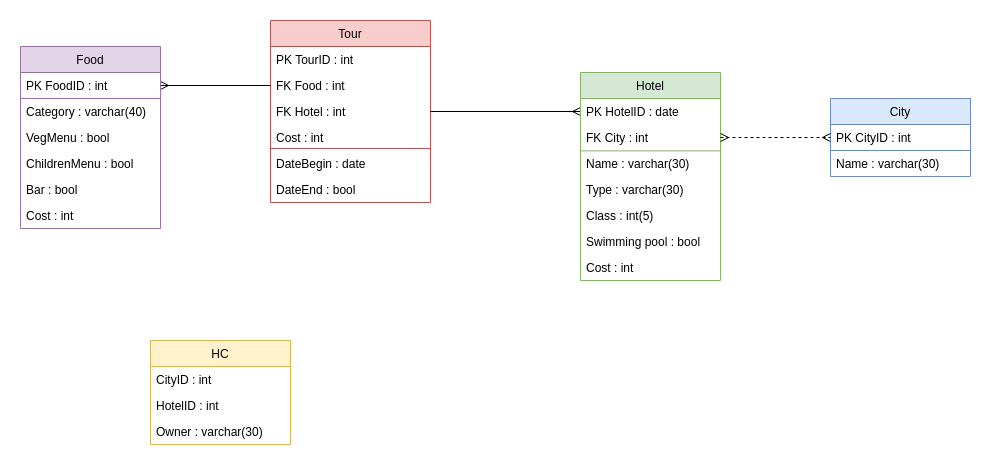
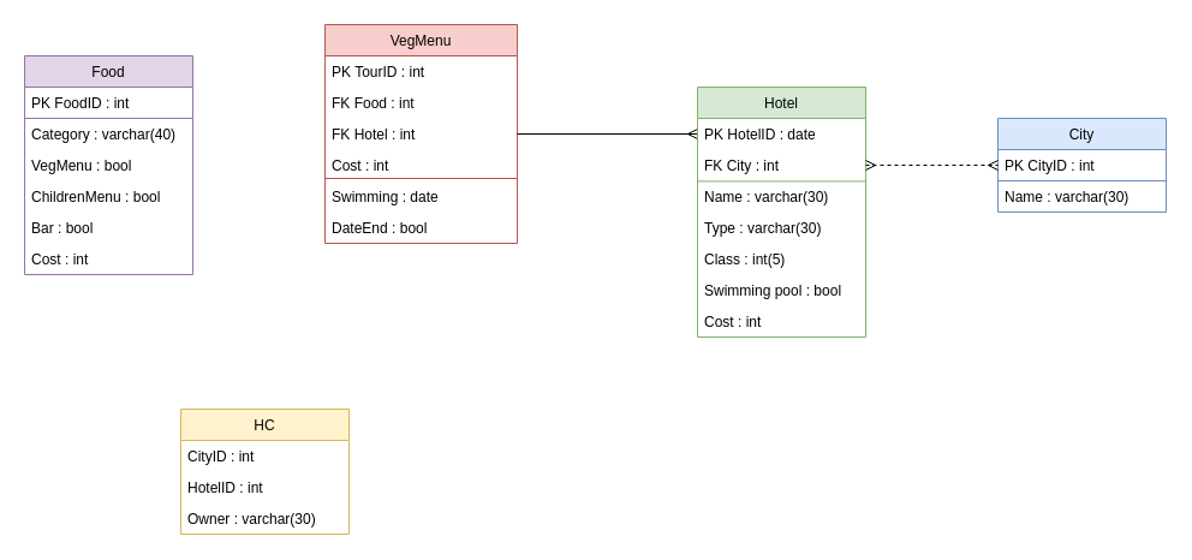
  <mxCell id="0" />
  <mxCell id="1" parent="0" />
- <mxCell id="2" value="Tour" style="swimlane;fontStyle=0;childLayout=stackLayout;horizontal=1;startSize=26;fillColor=#f8cecc;horizontalStack=0;resizeParent=1;resizeParentMax=0;resizeLast=0;collapsible=1;marginBottom=0;strokeColor=#b85450;" parent="1" vertex="1"><mxGeometry x="270" y="20" width="160" height="182" as="geometry" /></mxCell>
+ <mxCell id="2" value="VegMenu" style="swimlane;fontStyle=0;childLayout=stackLayout;horizontal=1;startSize=26;fillColor=#f8cecc;horizontalStack=0;resizeParent=1;resizeParentMax=0;resizeLast=0;collapsible=1;marginBottom=0;strokeColor=#b85450;" parent="1" vertex="1"><mxGeometry x="270" y="20" width="160" height="182" as="geometry" /></mxCell>
  <mxCell id="3" value="PK TourID : int" style="text;align=left;verticalAlign=top;spacingLeft=4;spacingRight=4;overflow=hidden;rotatable=0;points=[[0,0.5],[1,0.5]];portConstraint=eastwest;" parent="2" vertex="1"><mxGeometry y="26" width="160" height="26" as="geometry" /></mxCell>
  <mxCell id="4" value="FK Food : int&#10;" style="text;strokeColor=none;fillColor=none;align=left;verticalAlign=top;spacingLeft=4;spacingRight=4;overflow=hidden;rotatable=0;points=[[0,0.5],[1,0.5]];portConstraint=eastwest;" parent="2" vertex="1"><mxGeometry y="52" width="160" height="26" as="geometry" /></mxCell>
  <mxCell id="5" value="FK Hotel : int" style="text;align=left;verticalAlign=top;spacingLeft=4;spacingRight=4;overflow=hidden;rotatable=0;points=[[0,0.5],[1,0.5]];portConstraint=eastwest;" parent="2" vertex="1"><mxGeometry y="78" width="160" height="26" as="geometry" /></mxCell>
  <mxCell id="6" value="Cost : int" style="text;strokeColor=none;fillColor=none;align=left;verticalAlign=top;spacingLeft=4;spacingRight=4;overflow=hidden;rotatable=0;points=[[0,0.5],[1,0.5]];portConstraint=eastwest;" parent="2" vertex="1"><mxGeometry y="104" width="160" height="26" as="geometry" /></mxCell>
- <mxCell id="7" value="DateBegin : date" style="text;strokeColor=none;fillColor=none;align=left;verticalAlign=top;spacingLeft=4;spacingRight=4;overflow=hidden;rotatable=0;points=[[0,0.5],[1,0.5]];portConstraint=eastwest;" parent="2" vertex="1"><mxGeometry y="130" width="160" height="26" as="geometry" /></mxCell>
+ <mxCell id="7" value="Swimming : date" style="text;strokeColor=none;fillColor=none;align=left;verticalAlign=top;spacingLeft=4;spacingRight=4;overflow=hidden;rotatable=0;points=[[0,0.5],[1,0.5]];portConstraint=eastwest;" parent="2" vertex="1"><mxGeometry y="130" width="160" height="26" as="geometry" /></mxCell>
  <mxCell id="8" value="DateEnd : bool" style="text;strokeColor=none;fillColor=none;align=left;verticalAlign=top;spacingLeft=4;spacingRight=4;overflow=hidden;rotatable=0;points=[[0,0.5],[1,0.5]];portConstraint=eastwest;" parent="2" vertex="1"><mxGeometry y="156" width="160" height="26" as="geometry" /></mxCell>
  <mxCell id="9" value="" style="endArrow=none;html=1;fillColor=#f8cecc;strokeColor=#b85450;" parent="2" edge="1"><mxGeometry width="50" height="50" relative="1" as="geometry"><mxPoint y="128" as="sourcePoint" /><mxPoint x="160" y="128" as="targetPoint" /><Array as="points" /></mxGeometry></mxCell>
  <mxCell id="10" style="edgeStyle=orthogonalEdgeStyle;rounded=0;orthogonalLoop=1;jettySize=auto;html=1;exitX=1;exitY=0.5;exitDx=0;exitDy=0;startArrow=none;startFill=0;entryX=0;entryY=0.5;entryDx=0;entryDy=0;endArrow=ERmany;endFill=0;" parent="1" source="5" target="24" edge="1"><mxGeometry relative="1" as="geometry"><mxPoint x="560" y="160" as="targetPoint" /></mxGeometry></mxCell>
- <mxCell id="11" style="edgeStyle=orthogonalEdgeStyle;rounded=0;orthogonalLoop=1;jettySize=auto;html=1;exitX=0;exitY=0.5;exitDx=0;exitDy=0;entryX=1;entryY=0.5;entryDx=0;entryDy=0;endArrow=ERmany;endFill=0;" parent="1" source="4" target="13" edge="1"><mxGeometry relative="1" as="geometry" /></mxCell>
  <mxCell id="12" value="Food" style="swimlane;fontStyle=0;childLayout=stackLayout;horizontal=1;startSize=26;fillColor=#e1d5e7;horizontalStack=0;resizeParent=1;resizeParentMax=0;resizeLast=0;collapsible=1;marginBottom=0;align=center;strokeColor=#9673a6;" parent="1" vertex="1"><mxGeometry x="20" y="46" width="140" height="182" as="geometry" /></mxCell>
  <mxCell id="13" value="PK FoodID : int" style="text;strokeColor=#9673a6;align=left;verticalAlign=top;spacingLeft=4;spacingRight=4;overflow=hidden;rotatable=0;points=[[0,0.5],[1,0.5]];portConstraint=eastwest;" parent="12" vertex="1"><mxGeometry y="26" width="140" height="26" as="geometry" /></mxCell>
  <mxCell id="14" value="Category : varchar(40)" style="text;strokeColor=none;fillColor=none;align=left;verticalAlign=top;spacingLeft=4;spacingRight=4;overflow=hidden;rotatable=0;points=[[0,0.5],[1,0.5]];portConstraint=eastwest;" parent="12" vertex="1"><mxGeometry y="52" width="140" height="26" as="geometry" /></mxCell>
  <mxCell id="15" value="VegMenu : bool" style="text;strokeColor=none;fillColor=none;align=left;verticalAlign=top;spacingLeft=4;spacingRight=4;overflow=hidden;rotatable=0;points=[[0,0.5],[1,0.5]];portConstraint=eastwest;" parent="12" vertex="1"><mxGeometry y="78" width="140" height="26" as="geometry" /></mxCell>
  <mxCell id="16" value="ChildrenMenu : bool" style="text;strokeColor=none;fillColor=none;align=left;verticalAlign=top;spacingLeft=4;spacingRight=4;overflow=hidden;rotatable=0;points=[[0,0.5],[1,0.5]];portConstraint=eastwest;" parent="12" vertex="1"><mxGeometry y="104" width="140" height="26" as="geometry" /></mxCell>
  <mxCell id="17" value="Bar : bool" style="text;strokeColor=none;fillColor=none;align=left;verticalAlign=top;spacingLeft=4;spacingRight=4;overflow=hidden;rotatable=0;points=[[0,0.5],[1,0.5]];portConstraint=eastwest;" parent="12" vertex="1"><mxGeometry y="130" width="140" height="26" as="geometry" /></mxCell>
  <mxCell id="18" value="Cost : int" style="text;strokeColor=none;fillColor=none;align=left;verticalAlign=top;spacingLeft=4;spacingRight=4;overflow=hidden;rotatable=0;points=[[0,0.5],[1,0.5]];portConstraint=eastwest;" parent="12" vertex="1"><mxGeometry y="156" width="140" height="26" as="geometry" /></mxCell>
  <mxCell id="19" value="HC" style="swimlane;fontStyle=0;childLayout=stackLayout;horizontal=1;startSize=26;fillColor=#fff2cc;horizontalStack=0;resizeParent=1;resizeParentMax=0;resizeLast=0;collapsible=1;marginBottom=0;align=center;strokeColor=#d6b656;" parent="1" vertex="1"><mxGeometry x="150" y="340" width="140" height="104" as="geometry" /></mxCell>
  <mxCell id="20" value="CityID : int" style="text;align=left;verticalAlign=top;spacingLeft=4;spacingRight=4;overflow=hidden;rotatable=0;points=[[0,0.5],[1,0.5]];portConstraint=eastwest;" parent="19" vertex="1"><mxGeometry y="26" width="140" height="26" as="geometry" /></mxCell>
  <mxCell id="21" value="HotelID : int" style="text;strokeColor=none;fillColor=none;align=left;verticalAlign=top;spacingLeft=4;spacingRight=4;overflow=hidden;rotatable=0;points=[[0,0.5],[1,0.5]];portConstraint=eastwest;" parent="19" vertex="1"><mxGeometry y="52" width="140" height="26" as="geometry" /></mxCell>
  <mxCell id="22" value="Owner : varchar(30)" style="text;strokeColor=none;fillColor=none;align=left;verticalAlign=top;spacingLeft=4;spacingRight=4;overflow=hidden;rotatable=0;points=[[0,0.5],[1,0.5]];portConstraint=eastwest;" parent="19" vertex="1"><mxGeometry y="78" width="140" height="26" as="geometry" /></mxCell>
  <mxCell id="23" value="Hotel" style="swimlane;fontStyle=0;childLayout=stackLayout;horizontal=1;startSize=26;fillColor=#d5e8d4;horizontalStack=0;resizeParent=1;resizeParentMax=0;resizeLast=0;collapsible=1;marginBottom=0;align=center;strokeColor=#82b366;" parent="1" vertex="1"><mxGeometry x="580" y="72" width="140" height="208" as="geometry" /></mxCell>
  <mxCell id="24" value="PK HotelID : date" style="text;align=left;verticalAlign=top;spacingLeft=4;spacingRight=4;overflow=hidden;rotatable=0;points=[[0,0.5],[1,0.5]];portConstraint=eastwest;" parent="23" vertex="1"><mxGeometry y="26" width="140" height="26" as="geometry" /></mxCell>
  <mxCell id="25" value="FK City : int" style="text;strokeColor=none;fillColor=none;align=left;verticalAlign=top;spacingLeft=4;spacingRight=4;overflow=hidden;rotatable=0;points=[[0,0.5],[1,0.5]];portConstraint=eastwest;" parent="23" vertex="1"><mxGeometry y="52" width="140" height="26" as="geometry" /></mxCell>
  <mxCell id="26" value="Name : varchar(30)" style="text;strokeColor=none;fillColor=none;align=left;verticalAlign=top;spacingLeft=4;spacingRight=4;overflow=hidden;rotatable=0;points=[[0,0.5],[1,0.5]];portConstraint=eastwest;" parent="23" vertex="1"><mxGeometry y="78" width="140" height="26" as="geometry" /></mxCell>
  <mxCell id="27" value="Type : varchar(30)" style="text;strokeColor=none;fillColor=none;align=left;verticalAlign=top;spacingLeft=4;spacingRight=4;overflow=hidden;rotatable=0;points=[[0,0.5],[1,0.5]];portConstraint=eastwest;" parent="23" vertex="1"><mxGeometry y="104" width="140" height="26" as="geometry" /></mxCell>
  <mxCell id="28" value="Class : int(5)" style="text;strokeColor=none;fillColor=none;align=left;verticalAlign=top;spacingLeft=4;spacingRight=4;overflow=hidden;rotatable=0;points=[[0,0.5],[1,0.5]];portConstraint=eastwest;" parent="23" vertex="1"><mxGeometry y="130" width="140" height="26" as="geometry" /></mxCell>
  <mxCell id="29" value="Swimming pool : bool" style="text;strokeColor=none;fillColor=none;align=left;verticalAlign=top;spacingLeft=4;spacingRight=4;overflow=hidden;rotatable=0;points=[[0,0.5],[1,0.5]];portConstraint=eastwest;" parent="23" vertex="1"><mxGeometry y="156" width="140" height="26" as="geometry" /></mxCell>
  <mxCell id="30" value="Cost : int" style="text;strokeColor=none;fillColor=none;align=left;verticalAlign=top;spacingLeft=4;spacingRight=4;overflow=hidden;rotatable=0;points=[[0,0.5],[1,0.5]];portConstraint=eastwest;" parent="23" vertex="1"><mxGeometry y="182" width="140" height="26" as="geometry" /></mxCell>
  <mxCell id="31" value="" style="endArrow=none;html=1;entryX=1.006;entryY=1.015;entryDx=0;entryDy=0;entryPerimeter=0;exitX=0;exitY=0.015;exitDx=0;exitDy=0;exitPerimeter=0;fillColor=#d5e8d4;strokeColor=#82b366;" parent="23" source="26" target="25" edge="1"><mxGeometry width="50" height="50" relative="1" as="geometry"><mxPoint x="-110" y="50" as="sourcePoint" /><mxPoint x="-60" as="targetPoint" /></mxGeometry></mxCell>
  <mxCell id="32" value="City" style="swimlane;fontStyle=0;childLayout=stackLayout;horizontal=1;startSize=26;fillColor=#dae8fc;horizontalStack=0;resizeParent=1;resizeParentMax=0;resizeLast=0;collapsible=1;marginBottom=0;align=center;strokeColor=#6c8ebf;" parent="1" vertex="1"><mxGeometry x="830" y="98" width="140" height="78" as="geometry" /></mxCell>
  <mxCell id="33" value="PK CityID : int" style="text;strokeColor=#6c8ebf;align=left;verticalAlign=top;spacingLeft=4;spacingRight=4;overflow=hidden;rotatable=0;points=[[0,0.5],[1,0.5]];portConstraint=eastwest;" parent="32" vertex="1"><mxGeometry y="26" width="140" height="26" as="geometry" /></mxCell>
  <mxCell id="34" value="Name : varchar(30)" style="text;strokeColor=none;fillColor=none;align=left;verticalAlign=top;spacingLeft=4;spacingRight=4;overflow=hidden;rotatable=0;points=[[0,0.5],[1,0.5]];portConstraint=eastwest;" parent="32" vertex="1"><mxGeometry y="52" width="140" height="26" as="geometry" /></mxCell>
  <mxCell id="35" style="edgeStyle=orthogonalEdgeStyle;rounded=0;orthogonalLoop=1;jettySize=auto;html=1;exitX=1;exitY=0.5;exitDx=0;exitDy=0;entryX=0;entryY=0.5;entryDx=0;entryDy=0;endArrow=ERmany;endFill=0;startArrow=ERmany;startFill=0;dashed=1;" edge="1" parent="1" source="25" target="32"><mxGeometry relative="1" as="geometry" /></mxCell>
